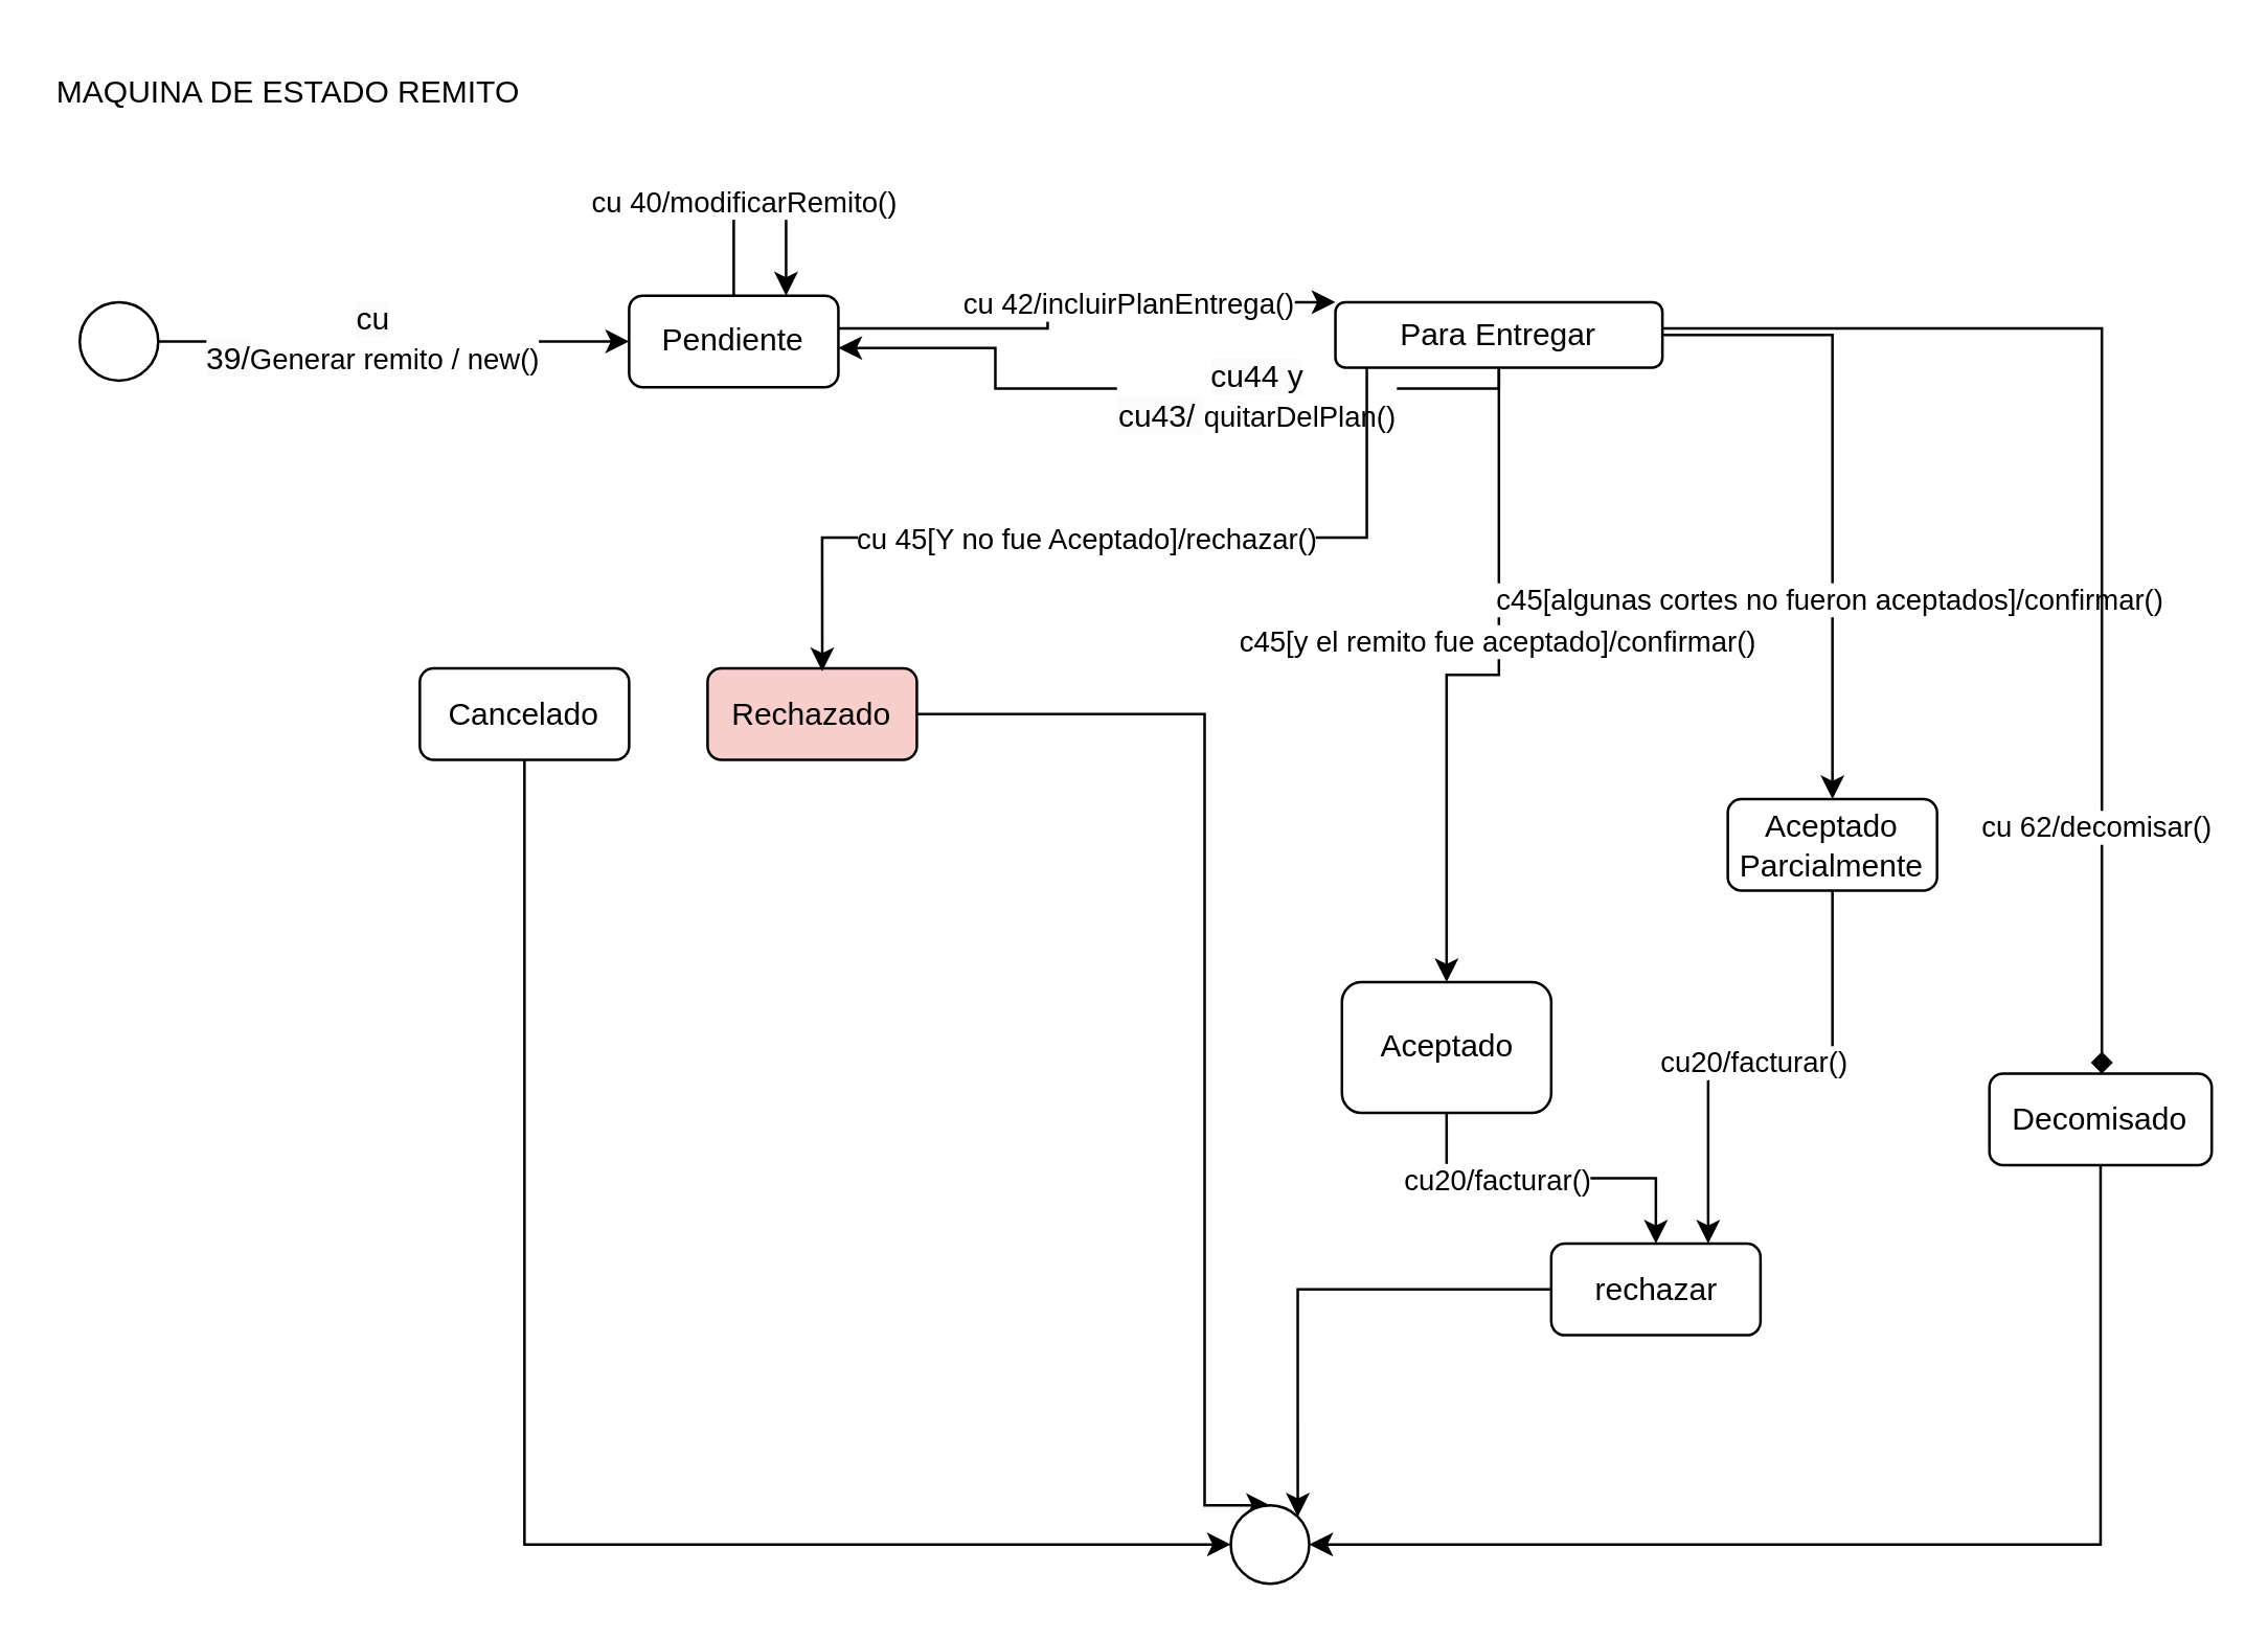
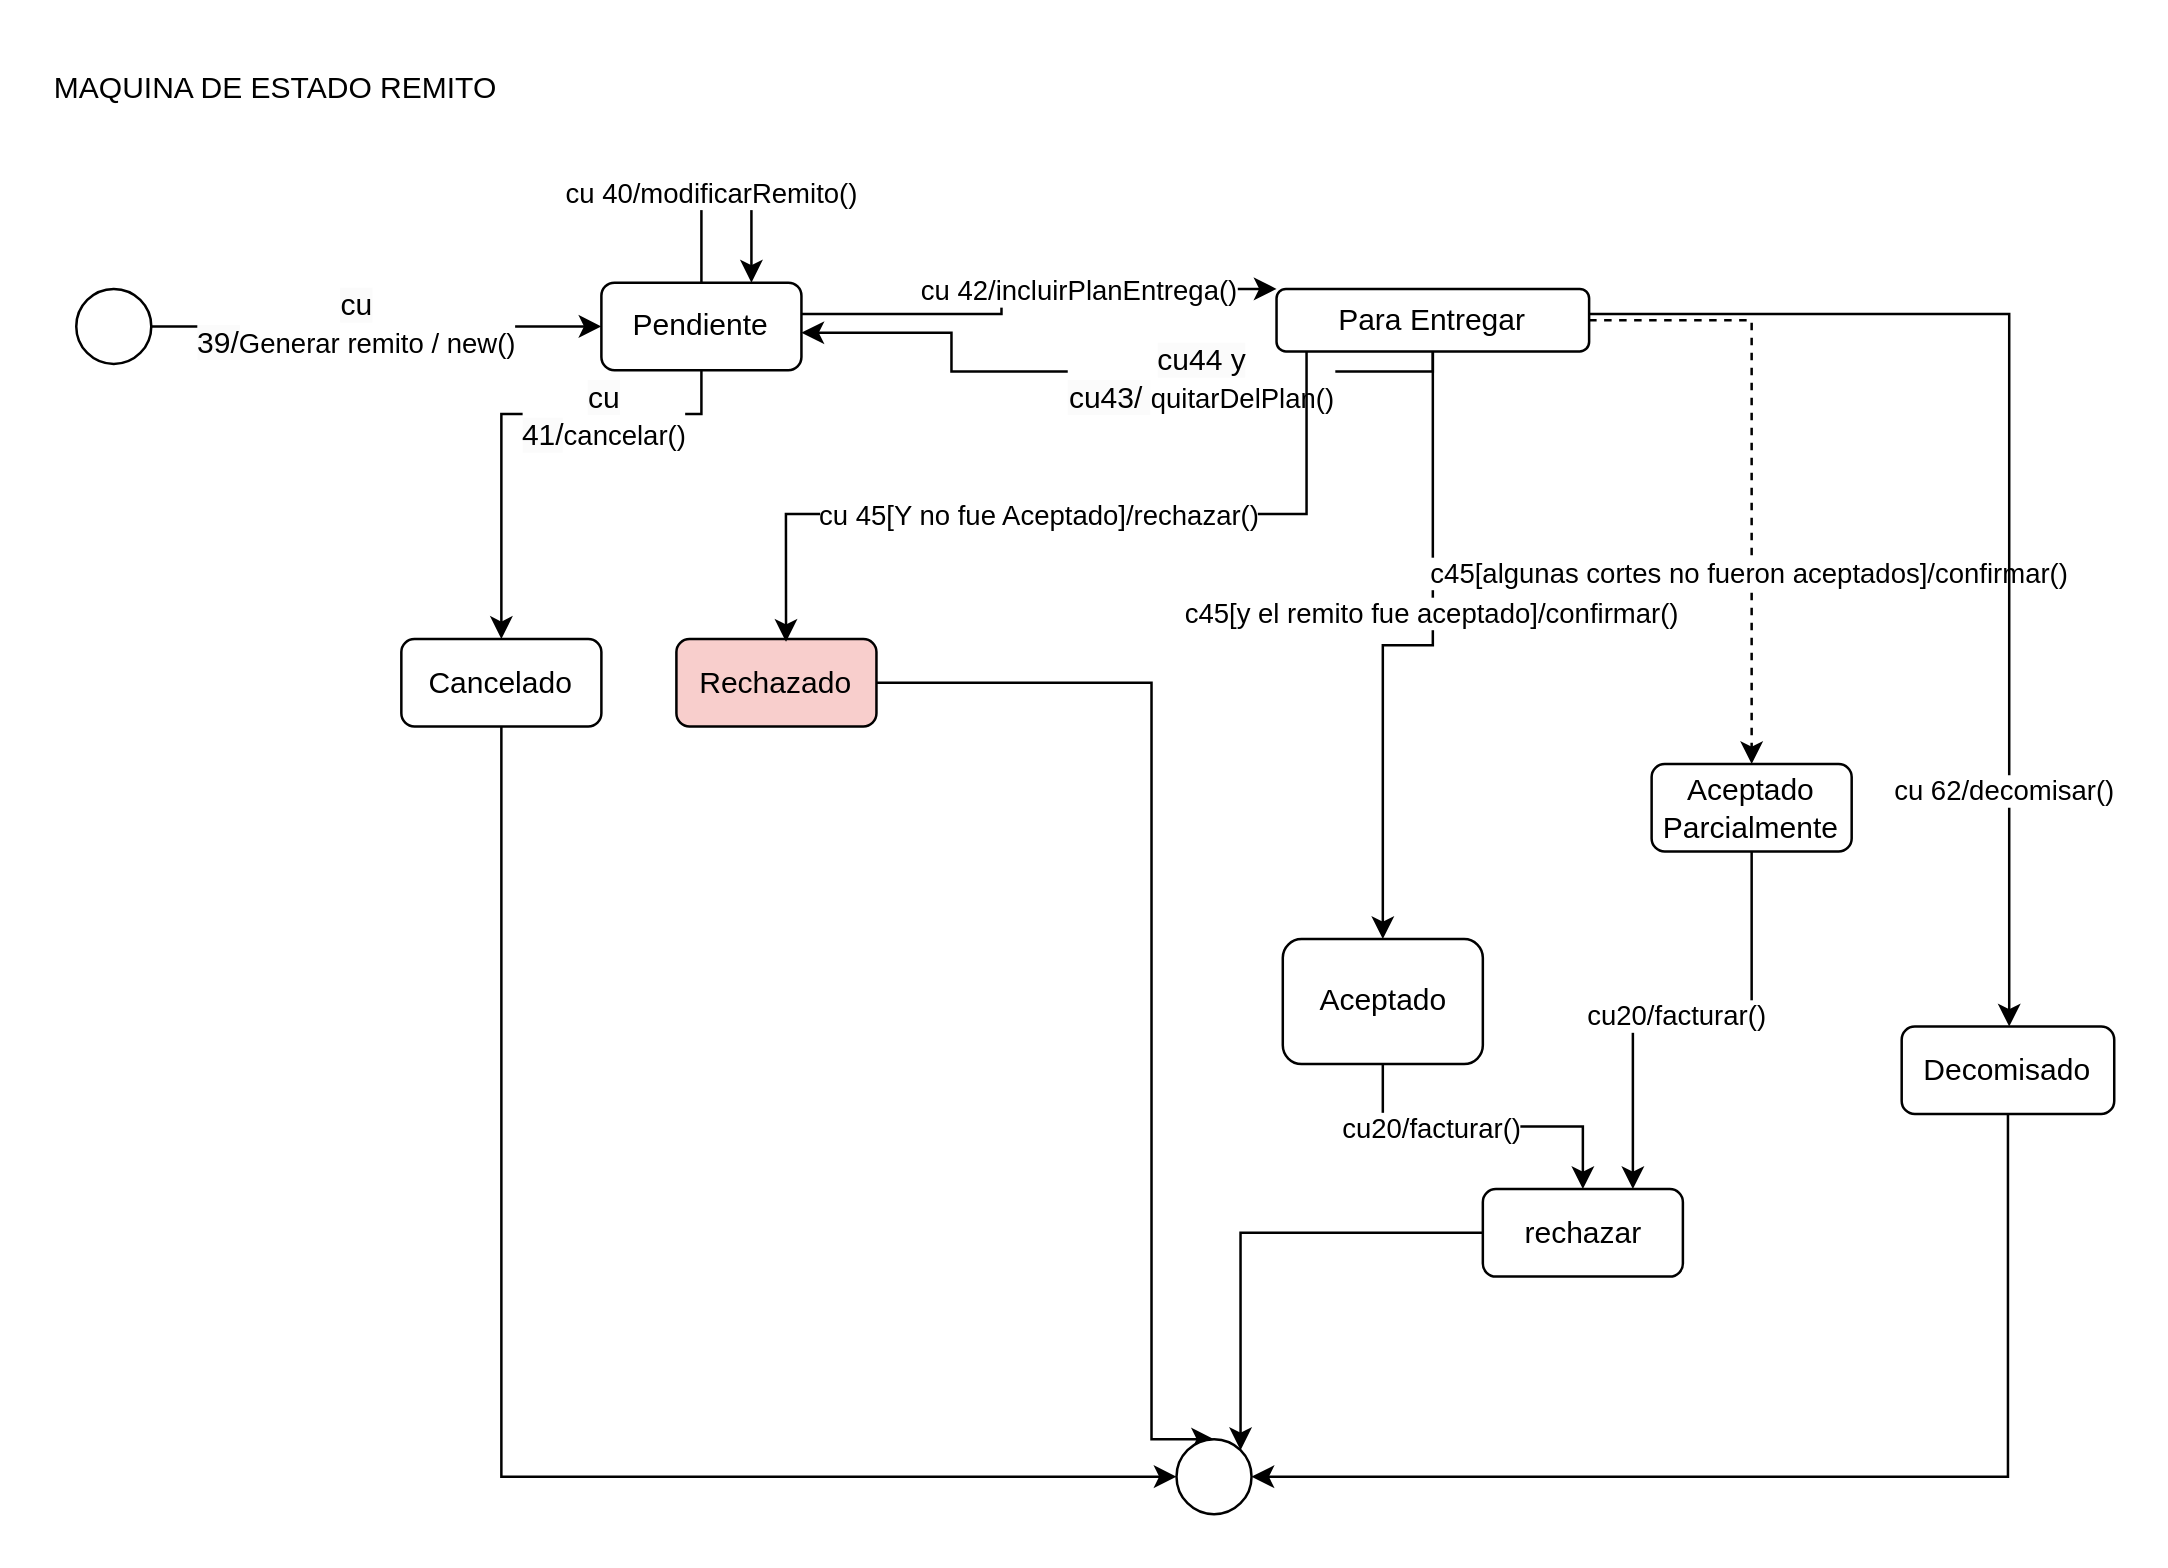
  <mxCell id="0" />
  <mxCell id="1" parent="0" />
  <mxCell id="2" value="MAQUINA DE ESTADO REMITO" style="text;html=1;align=center;verticalAlign=middle;whiteSpace=wrap;rounded=0;" vertex="1" parent="1"><mxGeometry x="20" y="20" width="180" height="30" as="geometry" /></mxCell>
  <mxCell id="3" style="edgeStyle=orthogonalEdgeStyle;rounded=0;orthogonalLoop=1;jettySize=auto;html=1;" edge="1" parent="1" source="5" target="10"><mxGeometry relative="1" as="geometry" /></mxCell>
  <mxCell id="4" value="&lt;span style=&quot;font-size: 12px; text-wrap: wrap; background-color: rgb(251, 251, 251);&quot;&gt;cu 39/&lt;/span&gt;Generar remito / new()" style="edgeLabel;html=1;align=center;verticalAlign=middle;resizable=0;points=[];" vertex="1" connectable="0" parent="3"><mxGeometry x="-0.097" y="2" relative="1" as="geometry"><mxPoint as="offset" /></mxGeometry></mxCell>
  <mxCell id="5" value="" style="ellipse;whiteSpace=wrap;html=1;aspect=fixed;" vertex="1" parent="1"><mxGeometry x="30" y="115" width="30" height="30" as="geometry" /></mxCell>
  <mxCell id="6" style="edgeStyle=orthogonalEdgeStyle;rounded=0;orthogonalLoop=1;jettySize=auto;html=1;" edge="1" parent="1" source="10" target="19"><mxGeometry relative="1" as="geometry"><Array as="points"><mxPoint x="400" y="125" /><mxPoint x="400" y="115" /></Array></mxGeometry></mxCell>
  <mxCell id="7" value="cu 42/incluirPlanEntrega()" style="edgeLabel;html=1;align=center;verticalAlign=middle;resizable=0;points=[];" vertex="1" connectable="0" parent="6"><mxGeometry x="-0.282" y="2" relative="1" as="geometry"><mxPoint x="38" y="-8" as="offset" /></mxGeometry></mxCell>
+ <mxCell id="8" style="edgeStyle=orthogonalEdgeStyle;rounded=0;orthogonalLoop=1;jettySize=auto;html=1;entryX=0.5;entryY=0;entryDx=0;entryDy=0;" edge="1" parent="1" source="10" target="23"><mxGeometry relative="1" as="geometry"><Array as="points"><mxPoint x="280" y="165" /><mxPoint x="200" y="165" /></Array></mxGeometry></mxCell>
+ <mxCell id="9" value="&lt;span style=&quot;font-size: 12px; text-wrap: wrap; background-color: rgb(251, 251, 251);&quot;&gt;cu 41/&lt;/span&gt;cancelar()" style="edgeLabel;html=1;align=center;verticalAlign=middle;resizable=0;points=[];" vertex="1" connectable="0" parent="8"><mxGeometry x="-0.014" y="-2" relative="1" as="geometry"><mxPoint x="35" y="2" as="offset" /></mxGeometry></mxCell>
  <mxCell id="10" value="Pendiente" style="rounded=1;whiteSpace=wrap;html=1;" vertex="1" parent="1"><mxGeometry x="240" y="112.5" width="80" height="35" as="geometry" /></mxCell>
  <mxCell id="11" style="edgeStyle=orthogonalEdgeStyle;rounded=0;orthogonalLoop=1;jettySize=auto;html=1;" edge="1" parent="1" source="19"><mxGeometry relative="1" as="geometry"><mxPoint x="480" y="147.5" as="sourcePoint" /><mxPoint x="320" y="132.529" as="targetPoint" /><Array as="points"><mxPoint x="380" y="148" /><mxPoint x="380" y="132" /></Array></mxGeometry></mxCell>
  <mxCell id="12" value="&lt;span style=&quot;font-size: 12px; text-wrap: wrap; background-color: rgb(251, 251, 251);&quot;&gt;cu44 y cu43/&amp;nbsp;&lt;/span&gt;quitarDelPlan()" style="edgeLabel;html=1;align=center;verticalAlign=middle;resizable=0;points=[];" vertex="1" connectable="0" parent="11"><mxGeometry x="-0.27" y="-1" relative="1" as="geometry"><mxPoint y="3" as="offset" /></mxGeometry></mxCell>
  <mxCell id="13" style="edgeStyle=orthogonalEdgeStyle;rounded=0;orthogonalLoop=1;jettySize=auto;html=1;" edge="1" parent="1" source="19" target="30"><mxGeometry relative="1" as="geometry" /></mxCell>
  <mxCell id="14" value="c45[y el remito fue aceptado]/confirmar()" style="edgeLabel;html=1;align=center;verticalAlign=middle;resizable=0;points=[];" vertex="1" connectable="0" parent="13"><mxGeometry x="-0.186" y="-1" relative="1" as="geometry"><mxPoint as="offset" /></mxGeometry></mxCell>
- <mxCell id="15" style="edgeStyle=orthogonalEdgeStyle;rounded=0;orthogonalLoop=1;jettySize=auto;html=1;" edge="1" parent="1" source="19" target="33"><mxGeometry relative="1" as="geometry" /></mxCell>
+ <mxCell id="15" style="edgeStyle=orthogonalEdgeStyle;rounded=0;orthogonalLoop=1;jettySize=auto;html=1;dashed=1;" edge="1" parent="1" source="19" target="33"><mxGeometry relative="1" as="geometry" /></mxCell>
  <mxCell id="16" value="c45[algunas cortes no fueron aceptados]/confirmar()" style="edgeLabel;html=1;align=center;verticalAlign=middle;resizable=0;points=[];" vertex="1" connectable="0" parent="15"><mxGeometry x="0.372" y="-2" relative="1" as="geometry"><mxPoint as="offset" /></mxGeometry></mxCell>
- <mxCell id="17" style="edgeStyle=orthogonalEdgeStyle;rounded=0;orthogonalLoop=1;jettySize=auto;html=1;endArrow=diamond;" edge="1" parent="1" source="19" target="35"><mxGeometry relative="1" as="geometry"><Array as="points"><mxPoint x="803" y="125" /></Array></mxGeometry></mxCell>
+ <mxCell id="17" style="edgeStyle=orthogonalEdgeStyle;rounded=0;orthogonalLoop=1;jettySize=auto;html=1;" edge="1" parent="1" source="19" target="35"><mxGeometry relative="1" as="geometry"><Array as="points"><mxPoint x="803" y="125" /></Array></mxGeometry></mxCell>
  <mxCell id="18" value="cu 62/decomisar()" style="edgeLabel;html=1;align=center;verticalAlign=middle;resizable=0;points=[];" vertex="1" connectable="0" parent="17"><mxGeometry x="0.579" y="-3" relative="1" as="geometry"><mxPoint as="offset" /></mxGeometry></mxCell>
  <mxCell id="19" value="Para Entregar" style="rounded=1;whiteSpace=wrap;html=1;" vertex="1" parent="1"><mxGeometry x="510" y="115" width="125" height="25" as="geometry" /></mxCell>
  <mxCell id="20" style="edgeStyle=orthogonalEdgeStyle;rounded=0;orthogonalLoop=1;jettySize=auto;html=1;entryX=0.75;entryY=0;entryDx=0;entryDy=0;" edge="1" parent="1" source="10" target="10"><mxGeometry relative="1" as="geometry"><Array as="points"><mxPoint x="280" y="75" /><mxPoint x="300" y="75" /></Array></mxGeometry></mxCell>
  <mxCell id="21" value="cu 40/modificarRemito()" style="edgeLabel;html=1;align=center;verticalAlign=middle;resizable=0;points=[];" vertex="1" connectable="0" parent="20"><mxGeometry x="-0.137" y="-1" relative="1" as="geometry"><mxPoint as="offset" /></mxGeometry></mxCell>
  <mxCell id="22" style="edgeStyle=orthogonalEdgeStyle;rounded=0;orthogonalLoop=1;jettySize=auto;html=1;" edge="1" parent="1" source="23" target="38"><mxGeometry relative="1" as="geometry"><Array as="points"><mxPoint x="200" y="590" /></Array></mxGeometry></mxCell>
  <mxCell id="23" value="Cancelado" style="rounded=1;whiteSpace=wrap;html=1;" vertex="1" parent="1"><mxGeometry x="160" y="255" width="80" height="35" as="geometry" /></mxCell>
  <mxCell id="24" style="edgeStyle=orthogonalEdgeStyle;rounded=0;orthogonalLoop=1;jettySize=auto;html=1;entryX=0.5;entryY=0;entryDx=0;entryDy=0;" edge="1" parent="1" source="25" target="38"><mxGeometry relative="1" as="geometry"><Array as="points"><mxPoint x="460" y="273" /><mxPoint x="460" y="575" /></Array></mxGeometry></mxCell>
  <mxCell id="25" value="Rechazado" style="rounded=1;whiteSpace=wrap;html=1;fillColor=#f8cecc;" vertex="1" parent="1"><mxGeometry x="270" y="255" width="80" height="35" as="geometry" /></mxCell>
  <mxCell id="26" style="edgeStyle=orthogonalEdgeStyle;rounded=0;orthogonalLoop=1;jettySize=auto;html=1;entryX=0.548;entryY=0.033;entryDx=0;entryDy=0;entryPerimeter=0;labelPosition=center;verticalLabelPosition=middle;align=center;verticalAlign=middle;labelBorderColor=none;" edge="1" parent="1" source="19" target="25"><mxGeometry relative="1" as="geometry"><Array as="points"><mxPoint x="522" y="205" /><mxPoint x="314" y="205" /></Array></mxGeometry></mxCell>
  <mxCell id="27" value="cu 45[Y no fue Aceptado]/rechazar()" style="edgeLabel;html=1;align=center;verticalAlign=middle;resizable=0;points=[];" vertex="1" connectable="0" parent="26"><mxGeometry x="0.376" relative="1" as="geometry"><mxPoint x="50" as="offset" /></mxGeometry></mxCell>
  <mxCell id="28" style="edgeStyle=orthogonalEdgeStyle;rounded=0;orthogonalLoop=1;jettySize=auto;html=1;" edge="1" parent="1" source="30" target="37"><mxGeometry relative="1" as="geometry" /></mxCell>
  <mxCell id="29" value="cu20/facturar()" style="edgeLabel;html=1;align=center;verticalAlign=middle;resizable=0;points=[];" vertex="1" connectable="0" parent="28"><mxGeometry x="-0.321" relative="1" as="geometry"><mxPoint as="offset" /></mxGeometry></mxCell>
  <mxCell id="30" value="Aceptado" style="rounded=1;whiteSpace=wrap;html=1;" vertex="1" parent="1"><mxGeometry x="512.5" y="375" width="80" height="50" as="geometry" /></mxCell>
  <mxCell id="31" style="edgeStyle=orthogonalEdgeStyle;rounded=0;orthogonalLoop=1;jettySize=auto;html=1;entryX=0.75;entryY=0;entryDx=0;entryDy=0;" edge="1" parent="1" source="33" target="37"><mxGeometry relative="1" as="geometry" /></mxCell>
  <mxCell id="32" value="cu20/facturar()" style="edgeLabel;html=1;align=center;verticalAlign=middle;resizable=0;points=[];" vertex="1" connectable="0" parent="31"><mxGeometry x="0.078" y="-2" relative="1" as="geometry"><mxPoint as="offset" /></mxGeometry></mxCell>
  <mxCell id="33" value="Aceptado Parcialmente" style="rounded=1;whiteSpace=wrap;html=1;" vertex="1" parent="1"><mxGeometry x="660" y="305" width="80" height="35" as="geometry" /></mxCell>
  <mxCell id="34" style="edgeStyle=orthogonalEdgeStyle;rounded=0;orthogonalLoop=1;jettySize=auto;html=1;" edge="1" parent="1" source="35" target="38"><mxGeometry relative="1" as="geometry"><Array as="points"><mxPoint x="803" y="590" /></Array></mxGeometry></mxCell>
  <mxCell id="35" value="Decomisado" style="rounded=1;whiteSpace=wrap;html=1;" vertex="1" parent="1"><mxGeometry x="760" y="410" width="85" height="35" as="geometry" /></mxCell>
  <mxCell id="36" style="edgeStyle=orthogonalEdgeStyle;rounded=0;orthogonalLoop=1;jettySize=auto;html=1;entryX=1;entryY=0;entryDx=0;entryDy=0;" edge="1" parent="1" source="37" target="38"><mxGeometry relative="1" as="geometry" /></mxCell>
  <mxCell id="37" value="rechazar" style="rounded=1;whiteSpace=wrap;html=1;" vertex="1" parent="1"><mxGeometry x="592.5" y="475" width="80" height="35" as="geometry" /></mxCell>
  <mxCell id="38" value="" style="ellipse;whiteSpace=wrap;html=1;aspect=fixed;" vertex="1" parent="1"><mxGeometry x="470" y="575" width="30" height="30" as="geometry" /></mxCell>
